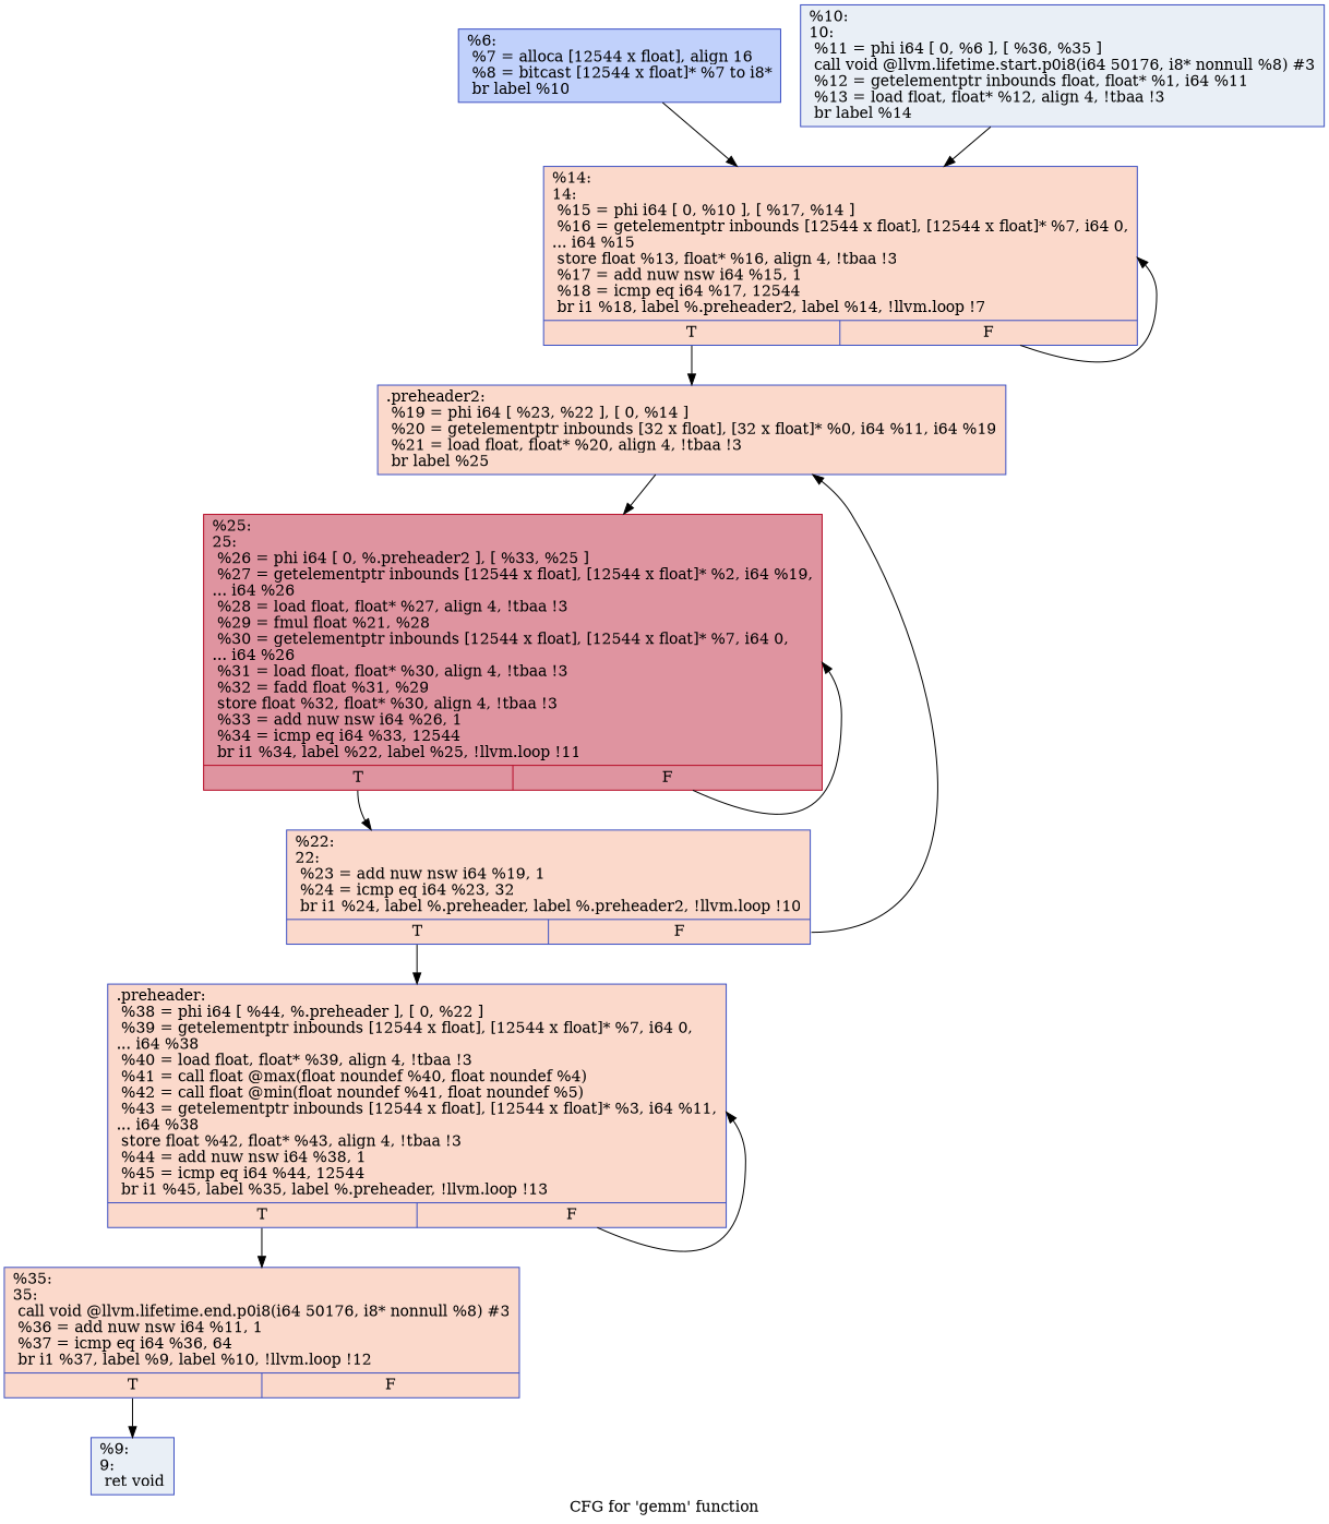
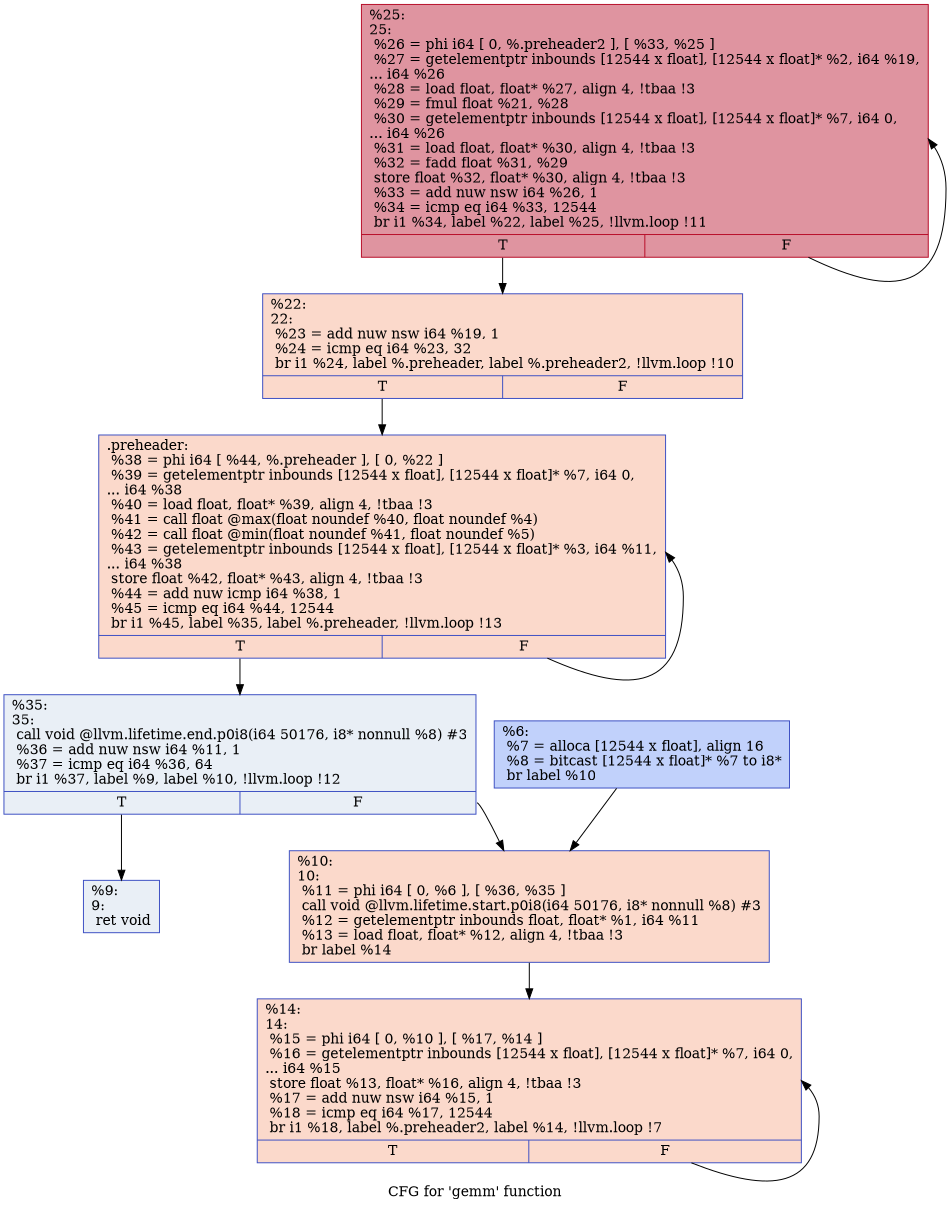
  digraph {
    label="CFG for 'gemm' function"
    node [color="#3d50c3ff" fillcolor="#f7a88970" shape=record style=filled]
    edge [tailport=s1]
    n1 [fillcolor="#7396f570" label="{%6:\l  %7 = alloca [12544 x float], align 16\l  %8 = bitcast [12544 x float]* %7 to i8*\l  br label %10\l}"]
-   n2 [fillcolor="#cedaeb70" label="{%10:\l10:                                               \l  %11 = phi i64 [ 0, %6 ], [ %36, %35 ]\l  call void @llvm.lifetime.start.p0i8(i64 50176, i8* nonnull %8) #3\l  %12 = getelementptr inbounds float, float* %1, i64 %11\l  %13 = load float, float* %12, align 4, !tbaa !3\l  br label %14\l}"]
+   n2 [label="{%10:\l10:                                               \l  %11 = phi i64 [ 0, %6 ], [ %36, %35 ]\l  call void @llvm.lifetime.start.p0i8(i64 50176, i8* nonnull %8) #3\l  %12 = getelementptr inbounds float, float* %1, i64 %11\l  %13 = load float, float* %12, align 4, !tbaa !3\l  br label %14\l}"]
    n3 [label="{%14:\l14:                                               \l  %15 = phi i64 [ 0, %10 ], [ %17, %14 ]\l  %16 = getelementptr inbounds [12544 x float], [12544 x float]* %7, i64 0,\l... i64 %15\l  store float %13, float* %16, align 4, !tbaa !3\l  %17 = add nuw nsw i64 %15, 1\l  %18 = icmp eq i64 %17, 12544\l  br i1 %18, label %.preheader2, label %14, !llvm.loop !7\l|{<s0>T|<s1>F}}"]
-   n4 [label="{.preheader2:                                      \l  %19 = phi i64 [ %23, %22 ], [ 0, %14 ]\l  %20 = getelementptr inbounds [32 x float], [32 x float]* %0, i64 %11, i64 %19\l  %21 = load float, float* %20, align 4, !tbaa !3\l  br label %25\l}"]
    n5 [fillcolor="#cedaeb70" label="{%9:\l9:                                                \l  ret void\l}"]
    n6 [color="#b70d28ff" fillcolor="#b70d2870" label="{%25:\l25:                                               \l  %26 = phi i64 [ 0, %.preheader2 ], [ %33, %25 ]\l  %27 = getelementptr inbounds [12544 x float], [12544 x float]* %2, i64 %19,\l... i64 %26\l  %28 = load float, float* %27, align 4, !tbaa !3\l  %29 = fmul float %21, %28\l  %30 = getelementptr inbounds [12544 x float], [12544 x float]* %7, i64 0,\l... i64 %26\l  %31 = load float, float* %30, align 4, !tbaa !3\l  %32 = fadd float %31, %29\l  store float %32, float* %30, align 4, !tbaa !3\l  %33 = add nuw nsw i64 %26, 1\l  %34 = icmp eq i64 %33, 12544\l  br i1 %34, label %22, label %25, !llvm.loop !11\l|{<s0>T|<s1>F}}"]
    n7 [label="{%22:\l22:                                               \l  %23 = add nuw nsw i64 %19, 1\l  %24 = icmp eq i64 %23, 32\l  br i1 %24, label %.preheader, label %.preheader2, !llvm.loop !10\l|{<s0>T|<s1>F}}"]
-   n8 [label="{.preheader:                                       \l  %38 = phi i64 [ %44, %.preheader ], [ 0, %22 ]\l  %39 = getelementptr inbounds [12544 x float], [12544 x float]* %7, i64 0,\l... i64 %38\l  %40 = load float, float* %39, align 4, !tbaa !3\l  %41 = call float @max(float noundef %40, float noundef %4)\l  %42 = call float @min(float noundef %41, float noundef %5)\l  %43 = getelementptr inbounds [12544 x float], [12544 x float]* %3, i64 %11,\l... i64 %38\l  store float %42, float* %43, align 4, !tbaa !3\l  %44 = add nuw nsw i64 %38, 1\l  %45 = icmp eq i64 %44, 12544\l  br i1 %45, label %35, label %.preheader, !llvm.loop !13\l|{<s0>T|<s1>F}}"]
-   n9 [label="{%35:\l35:                                               \l  call void @llvm.lifetime.end.p0i8(i64 50176, i8* nonnull %8) #3\l  %36 = add nuw nsw i64 %11, 1\l  %37 = icmp eq i64 %36, 64\l  br i1 %37, label %9, label %10, !llvm.loop !12\l|{<s0>T|<s1>F}}"]
-   n1 -> n3
+   n8 [label="{.preheader:                                       \l  %38 = phi i64 [ %44, %.preheader ], [ 0, %22 ]\l  %39 = getelementptr inbounds [12544 x float], [12544 x float]* %7, i64 0,\l... i64 %38\l  %40 = load float, float* %39, align 4, !tbaa !3\l  %41 = call float @max(float noundef %40, float noundef %4)\l  %42 = call float @min(float noundef %41, float noundef %5)\l  %43 = getelementptr inbounds [12544 x float], [12544 x float]* %3, i64 %11,\l... i64 %38\l  store float %42, float* %43, align 4, !tbaa !3\l  %44 = add nuw icmp i64 %38, 1\l  %45 = icmp eq i64 %44, 12544\l  br i1 %45, label %35, label %.preheader, !llvm.loop !13\l|{<s0>T|<s1>F}}"]
+   n9 [fillcolor="#cedaeb70" label="{%35:\l35:                                               \l  call void @llvm.lifetime.end.p0i8(i64 50176, i8* nonnull %8) #3\l  %36 = add nuw nsw i64 %11, 1\l  %37 = icmp eq i64 %36, 64\l  br i1 %37, label %9, label %10, !llvm.loop !12\l|{<s0>T|<s1>F}}"]
+   n1 -> n2
    n2 -> n3
    n3 -> n3
-   n3 -> n4 [tailport=s0]
-   n4 -> n6
    n6 -> n6
    n6 -> n7 [tailport=s0]
-   n7 -> n4
    n7 -> n8 [tailport=s0]
    n8 -> n8
    n8 -> n9 [tailport=s0]
+   n9 -> n2
    n9 -> n5 [tailport=s0]
  }
